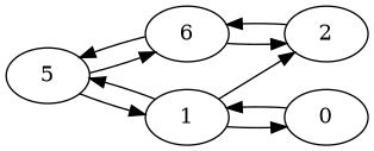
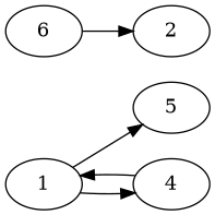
  digraph {
    rankdir=LR
    n1 [label=5]
    n2 [label=6]
    n3 [label=1]
    n4 [label=2]
-   n5 [label=0]
-   n1 -> n2
-   n1 -> n3
-   n2 -> n1
+   n5 [label=4]
    n2 -> n4
    n3 -> n1
-   n3 -> n4
    n3 -> n5
-   n4 -> n2
    n5 -> n3
  }
